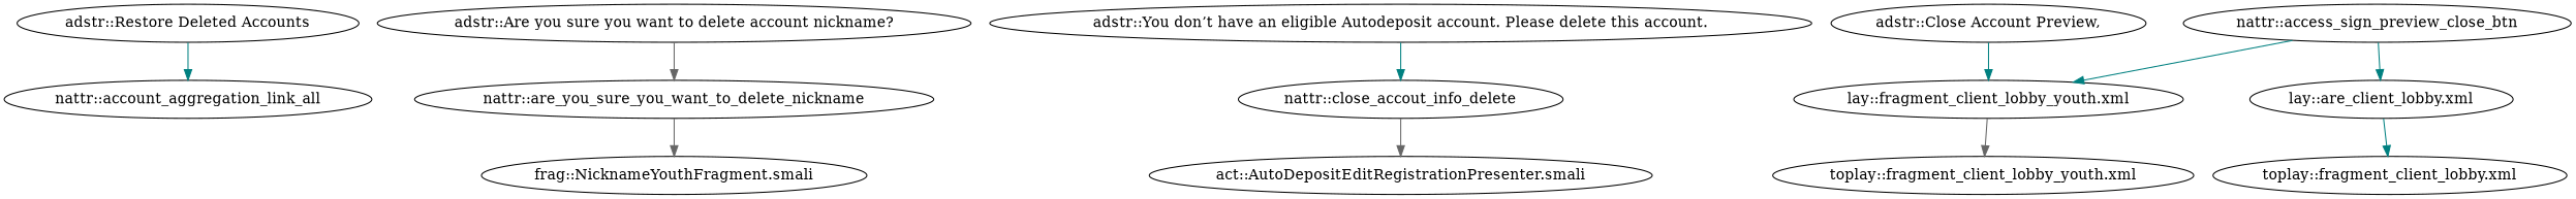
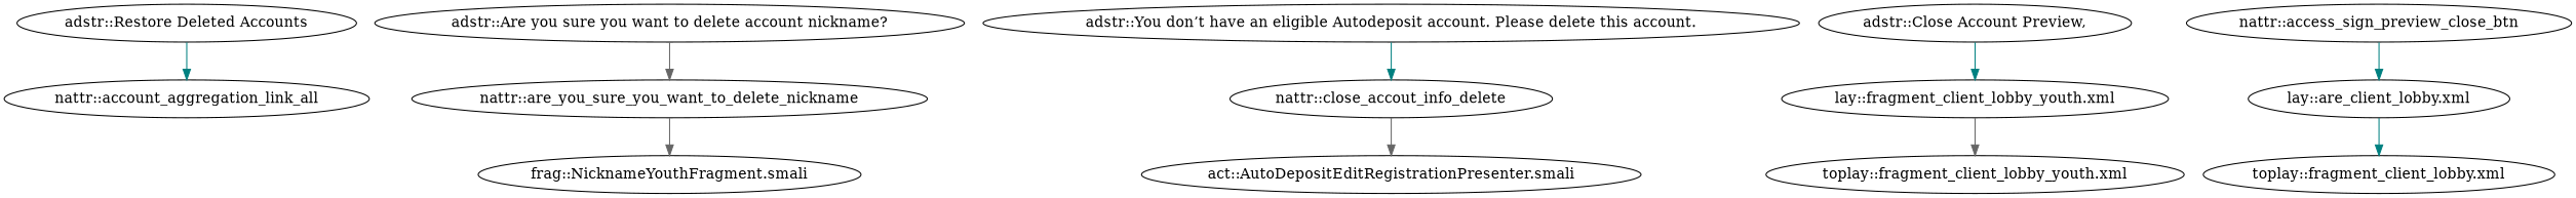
  digraph {
    edge [color=teal]
    "adstr::Restore Deleted Accounts"
    "nattr::account_aggregation_link_all"
    "adstr::Are you sure you want to delete account nickname?"
    "nattr::are_you_sure_you_want_to_delete_nickname"
    "frag::NicknameYouthFragment.smali"
    "adstr::You don’t have an eligible Autodeposit account. Please delete this account."
    "nattr::close_accout_info_delete"
    "act::AutoDepositEditRegistrationPresenter.smali"
    "adstr::Close Account Preview,"
    "lay::fragment_client_lobby_youth.xml"
    n11 [label="lay::are_client_lobby.xml"]
    "nattr::access_sign_preview_close_btn"
    "toplay::fragment_client_lobby.xml"
    "toplay::fragment_client_lobby_youth.xml"
    "adstr::Restore Deleted Accounts" -> "nattr::account_aggregation_link_all"
    "adstr::Are you sure you want to delete account nickname?" -> "nattr::are_you_sure_you_want_to_delete_nickname" [color=gray40]
    "nattr::are_you_sure_you_want_to_delete_nickname" -> "frag::NicknameYouthFragment.smali" [color=gray40]
    "adstr::You don’t have an eligible Autodeposit account. Please delete this account." -> "nattr::close_accout_info_delete"
    "nattr::close_accout_info_delete" -> "act::AutoDepositEditRegistrationPresenter.smali" [color=gray40]
    "adstr::Close Account Preview," -> "lay::fragment_client_lobby_youth.xml"
    "lay::fragment_client_lobby_youth.xml" -> "toplay::fragment_client_lobby_youth.xml" [color=gray40]
    n11 -> "toplay::fragment_client_lobby.xml"
-   "nattr::access_sign_preview_close_btn" -> "lay::fragment_client_lobby_youth.xml"
    "nattr::access_sign_preview_close_btn" -> n11
  }
